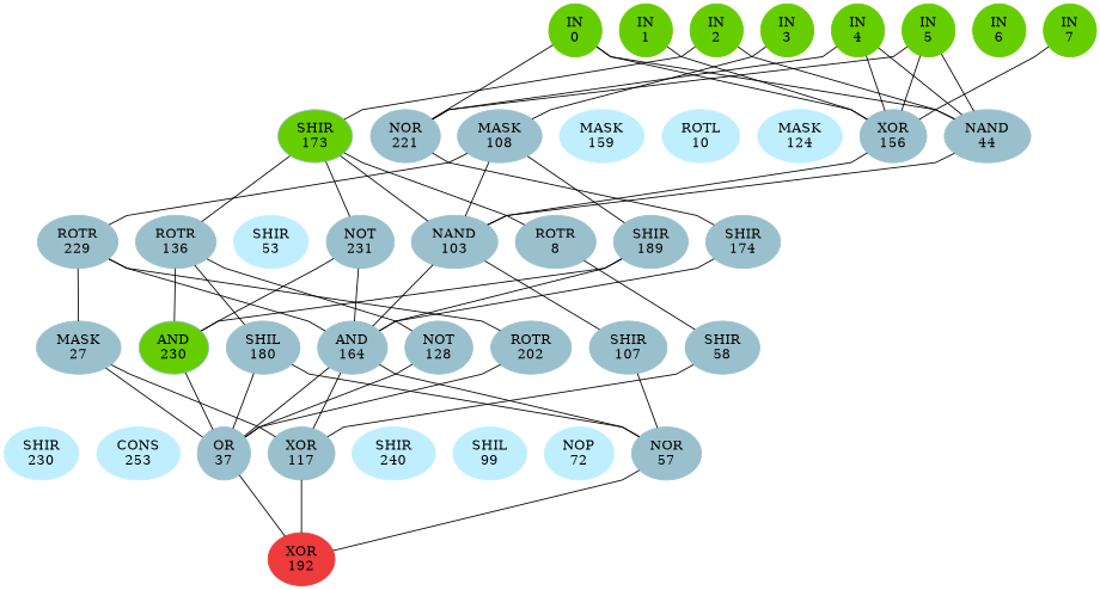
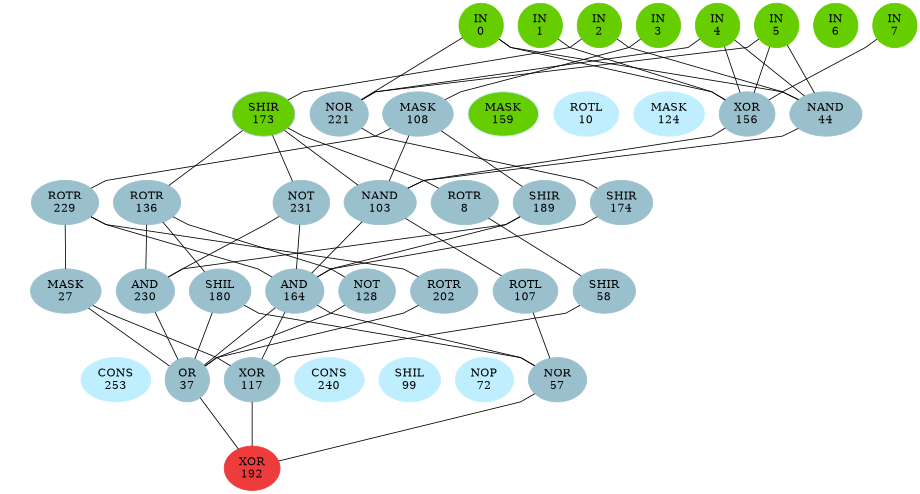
  graph {
    ordering=out
    rankdir=BT
    ranksep=0.75
    splines=polyline
    node [color=lightblue3 style=filled]
    edge [style=solid]
    n1 [color=chartreuse3 label="IN\n0"]
    n2 [color=chartreuse3 label="IN\n1"]
    n3 [color=chartreuse3 label="IN\n2"]
    n4 [color=chartreuse3 label="IN\n3"]
    n5 [color=chartreuse3 label="IN\n4"]
    n6 [color=chartreuse3 label="IN\n5"]
    n7 [color=chartreuse3 label="IN\n6"]
    n8 [color=chartreuse3 label="IN\n7"]
    n9 [fillcolor=chartreuse3 label="SHIR\n173"]
    n10 [label="NOR\n221"]
    n11 [label="MASK\n108"]
-   n12 [color=lightblue1 label="MASK\n159"]
+   n12 [color=lightblue1 label="MASK\n159" fillcolor=chartreuse3]
    n13 [color=lightblue1 label="ROTL\n10"]
    n14 [color=lightblue1 label="MASK\n124"]
    n15 [label="XOR\n156"]
    n16 [label="NAND\n44"]
    n17 [label="ROTR\n229"]
    n18 [label="ROTR\n136"]
-   n19 [color=lightblue1 label="SHIR\n53"]
    n20 [label="NOT\n231"]
    n21 [label="NAND\n103"]
    n22 [label="ROTR\n8"]
    n23 [label="SHIR\n189"]
    n24 [label="SHIR\n174"]
    n25 [label="MASK\n27"]
-   n26 [label="AND\n230" fillcolor=chartreuse3]
+   n26 [label="AND\n230"]
    n27 [label="SHIL\n180"]
    n28 [label="AND\n164"]
    n29 [label="NOT\n128"]
    n30 [label="ROTR\n202"]
-   n31 [label="SHIR\n107"]
+   n31 [label="ROTL\n107"]
    n32 [label="SHIR\n58"]
-   n33 [color=lightblue1 label="SHIR\n230"]
    n34 [color=lightblue1 label="CONS\n253"]
    n35 [label="OR\n37"]
    n36 [label="XOR\n117"]
-   n37 [color=lightblue1 label="SHIR\n240"]
+   n37 [color=lightblue1 label="CONS\n240"]
    n38 [color=lightblue1 label="SHIL\n99"]
    n39 [color=lightblue1 label="NOP\n72"]
    n40 [label="NOR\n57"]
    n41 [color=brown2 label="XOR\n192"]
    subgraph sub_1 {
      rank=same
      n1
      n2
      n3
      n4
      n5
      n6
      n7
      n8
    }
    subgraph sub_2 {
      rank=same
      n9
      n10
      n11
      n12
      n13
      n14
      n15
      n16
    }
    subgraph sub_3 {
      rank=same
      n17
      n18
-     n19
      n20
      n21
      n22
      n23
      n24
    }
    subgraph sub_4 {
      rank=same
      n25
      n26
      n27
      n28
      n29
      n30
      n31
      n32
    }
    subgraph sub_5 {
      rank=same
-     n33
      n34
      n35
      n36
      n37
      n38
      n39
      n40
    }
    subgraph sub_6 {
      rank=same
      n41
    }
    n1 -- n2 [style=invis]
    n2 -- n3 [style=invis]
    n3 -- n4 [style=invis]
    n4 -- n5 [style=invis]
    n5 -- n6 [style=invis]
    n6 -- n7 [style=invis]
    n7 -- n8 [style=invis]
    n9 -- n3
    n9 -- n10 [style=invis]
    n10 -- n1
    n10 -- n5
    n10 -- n6
    n10 -- n11 [style=invis]
    n11 -- n4
    n11 -- n12 [style=invis]
    n12 -- n13 [style=invis]
    n13 -- n14 [style=invis]
    n14 -- n15 [style=invis]
    n15 -- n1
    n15 -- n2
    n15 -- n5
    n15 -- n6
    n15 -- n8
    n15 -- n16 [style=invis]
    n16 -- n1
    n16 -- n3
    n16 -- n5
    n16 -- n6
    n17 -- n11
    n17 -- n18 [style=invis]
    n18 -- n9
-   n18 -- n19 [style=invis]
-   n19 -- n20 [style=invis]
    n20 -- n9
    n20 -- n21 [style=invis]
    n21 -- n9
    n21 -- n11
    n21 -- n15
    n21 -- n16
    n21 -- n22 [style=invis]
    n22 -- n9
    n22 -- n23 [style=invis]
    n23 -- n11
    n23 -- n24 [style=invis]
    n24 -- n10
    n25 -- n17
    n25 -- n26 [style=invis]
    n26 -- n18
    n26 -- n20
    n26 -- n23
    n26 -- n27 [style=invis]
    n27 -- n18
    n27 -- n28 [style=invis]
    n28 -- n17
    n28 -- n20
    n28 -- n21
    n28 -- n23
    n28 -- n24
    n28 -- n29 [style=invis]
    n29 -- n18
    n29 -- n30 [style=invis]
    n30 -- n17
    n30 -- n31 [style=invis]
    n31 -- n21
    n31 -- n32 [style=invis]
    n32 -- n22
-   n33 -- n34 [style=invis]
    n34 -- n35 [style=invis]
    n35 -- n25
    n35 -- n26
    n35 -- n27
    n35 -- n28
    n35 -- n29
    n35 -- n30
    n35 -- n36 [style=invis]
    n36 -- n25
    n36 -- n28
    n36 -- n32
    n36 -- n37 [style=invis]
    n37 -- n38 [style=invis]
    n38 -- n39 [style=invis]
    n39 -- n40 [style=invis]
    n40 -- n27
    n40 -- n28
    n40 -- n31
    n41 -- n35
    n41 -- n36
    n41 -- n40
    n41 -- n41 [style=invis]
  }
